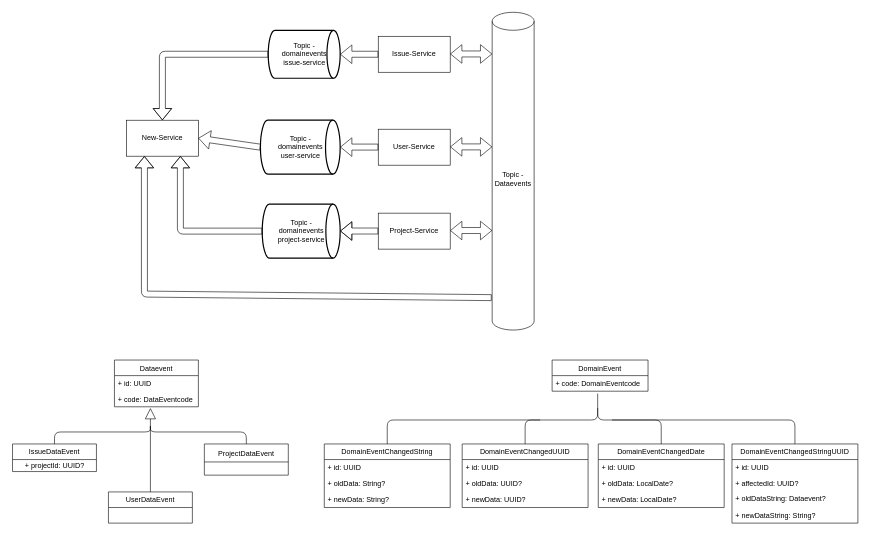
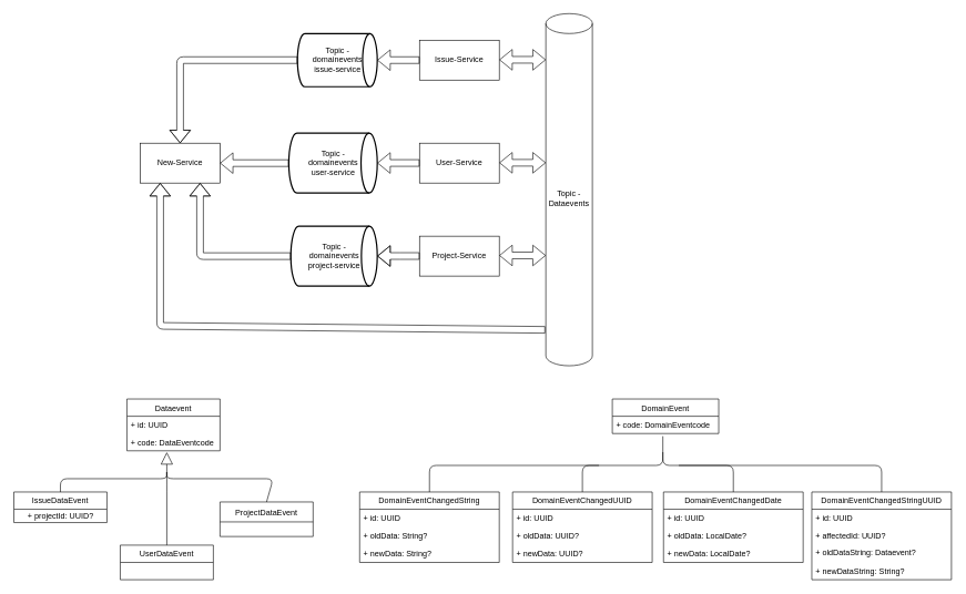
  <mxCell id="0" />
  <mxCell id="1" parent="0" />
  <mxCell id="2" value="Issue-Service" style="rounded=0;whiteSpace=wrap;html=1;" vertex="1" parent="1"><mxGeometry x="630" y="60" width="120" height="60" as="geometry" /></mxCell>
- <mxCell id="3" value="New-Service" style="rounded=0;whiteSpace=wrap;html=1;" vertex="1" parent="1"><mxGeometry x="210" y="200" width="120" height="60" as="geometry" /></mxCell>
+ <mxCell id="3" value="New-Service" style="rounded=0;whiteSpace=wrap;html=1;" vertex="1" parent="1"><mxGeometry x="210" y="215" width="120" height="60" as="geometry" /></mxCell>
  <mxCell id="4" value="Project-Service" style="rounded=0;whiteSpace=wrap;html=1;" vertex="1" parent="1"><mxGeometry x="630" y="355" width="120" height="60" as="geometry" /></mxCell>
  <mxCell id="5" value="User-Service" style="rounded=0;whiteSpace=wrap;html=1;" vertex="1" parent="1"><mxGeometry x="630" y="215" width="120" height="60" as="geometry" /></mxCell>
  <mxCell id="6" value="Topic - &lt;br&gt;domainevents&lt;br&gt;issue-service" style="strokeWidth=2;html=1;shape=mxgraph.flowchart.direct_data;whiteSpace=wrap;" vertex="1" parent="1"><mxGeometry x="446.5" y="50" width="120" height="80" as="geometry" /></mxCell>
  <mxCell id="7" value="Topic - &lt;br&gt;domainevents&lt;br&gt;project-service" style="strokeWidth=2;html=1;shape=mxgraph.flowchart.direct_data;whiteSpace=wrap;" vertex="1" parent="1"><mxGeometry x="436.5" y="340" width="130" height="90" as="geometry" /></mxCell>
  <mxCell id="8" value="Topic - &lt;br&gt;domainevents&lt;br&gt;user-service" style="strokeWidth=2;html=1;shape=mxgraph.flowchart.direct_data;whiteSpace=wrap;rotation=0;" vertex="1" parent="1"><mxGeometry x="433.5" y="200" width="133" height="90" as="geometry" /></mxCell>
  <mxCell id="9" value="Dataevent" style="swimlane;fontStyle=0;childLayout=stackLayout;horizontal=1;startSize=26;fillColor=none;horizontalStack=0;resizeParent=1;resizeParentMax=0;resizeLast=0;collapsible=1;marginBottom=0;" vertex="1" parent="1"><mxGeometry x="190" y="600" width="140" height="78" as="geometry" /></mxCell>
  <mxCell id="10" value="+ id: UUID" style="text;strokeColor=none;fillColor=none;align=left;verticalAlign=top;spacingLeft=4;spacingRight=4;overflow=hidden;rotatable=0;points=[[0,0.5],[1,0.5]];portConstraint=eastwest;" vertex="1" parent="9"><mxGeometry y="26" width="140" height="26" as="geometry" /></mxCell>
  <mxCell id="11" value="+ code: DataEventcode" style="text;strokeColor=none;fillColor=none;align=left;verticalAlign=top;spacingLeft=4;spacingRight=4;overflow=hidden;rotatable=0;points=[[0,0.5],[1,0.5]];portConstraint=eastwest;" vertex="1" parent="9"><mxGeometry y="52" width="140" height="26" as="geometry" /></mxCell>
  <mxCell id="12" value="IssueDataEvent" style="swimlane;fontStyle=0;childLayout=stackLayout;horizontal=1;startSize=26;fillColor=none;horizontalStack=0;resizeParent=1;resizeParentMax=0;resizeLast=0;collapsible=1;marginBottom=0;" vertex="1" parent="1"><mxGeometry x="20" y="740" width="140" height="46" as="geometry" /></mxCell>
  <mxCell id="13" value="+ projectId: UUID?" style="text;html=1;align=center;verticalAlign=middle;resizable=0;points=[];autosize=1;strokeColor=none;fontColor=none;" vertex="1" parent="12"><mxGeometry y="26" width="140" height="20" as="geometry" /></mxCell>
  <mxCell id="14" value="UserDataEvent" style="swimlane;fontStyle=0;childLayout=stackLayout;horizontal=1;startSize=26;fillColor=none;horizontalStack=0;resizeParent=1;resizeParentMax=0;resizeLast=0;collapsible=1;marginBottom=0;" vertex="1" parent="1"><mxGeometry x="180" y="820" width="140" height="52" as="geometry" /></mxCell>
- <mxCell id="15" value="ProjectDataEvent" style="swimlane;fontStyle=0;childLayout=stackLayout;horizontal=1;startSize=30;fillColor=none;horizontalStack=0;resizeParent=1;resizeParentMax=0;resizeLast=0;collapsible=1;marginBottom=0;" vertex="1" parent="1"><mxGeometry x="340" y="740" width="140" height="52" as="geometry" /></mxCell>
+ <mxCell id="15" value="ProjectDataEvent" style="swimlane;fontStyle=0;childLayout=stackLayout;horizontal=1;startSize=30;fillColor=none;horizontalStack=0;resizeParent=1;resizeParentMax=0;resizeLast=0;collapsible=1;marginBottom=0;" vertex="1" parent="1"><mxGeometry x="330" y="755" width="140" height="52" as="geometry" /></mxCell>
  <mxCell id="16" value="Extends" style="endArrow=block;endSize=16;endFill=0;html=1;exitX=0.5;exitY=0;exitDx=0;exitDy=0;noLabel=1;fontColor=none;" edge="1" parent="1" source="14"><mxGeometry x="1" y="-163" width="160" relative="1" as="geometry"><mxPoint x="430" y="660" as="sourcePoint" /><mxPoint x="250" y="680" as="targetPoint" /><Array as="points"><mxPoint x="250" y="730" /></Array><mxPoint x="56" y="-34" as="offset" /></mxGeometry></mxCell>
  <mxCell id="17" value="Topic -&lt;br&gt;Dataevents" style="shape=cylinder3;whiteSpace=wrap;html=1;boundedLbl=1;backgroundOutline=1;size=15;" vertex="1" parent="1"><mxGeometry x="820" y="20" width="70" height="530" as="geometry" /></mxCell>
  <mxCell id="18" value="" style="shape=flexArrow;endArrow=classic;html=1;exitX=0;exitY=0.5;exitDx=0;exitDy=0;exitPerimeter=0;entryX=1;entryY=0.5;entryDx=0;entryDy=0;" edge="1" parent="1" source="8" target="3"><mxGeometry width="50" height="50" relative="1" as="geometry"><mxPoint x="250" y="440" as="sourcePoint" /><mxPoint x="300" y="390" as="targetPoint" /></mxGeometry></mxCell>
  <mxCell id="19" value="" style="shape=flexArrow;endArrow=classic;html=1;exitX=0;exitY=0.5;exitDx=0;exitDy=0;exitPerimeter=0;entryX=0.5;entryY=0;entryDx=0;entryDy=0;" edge="1" parent="1" source="6" target="3"><mxGeometry width="50" height="50" relative="1" as="geometry"><mxPoint x="250" y="120" as="sourcePoint" /><mxPoint x="300" y="70" as="targetPoint" /><Array as="points"><mxPoint x="270" y="90" /></Array></mxGeometry></mxCell>
  <mxCell id="20" value="" style="shape=flexArrow;endArrow=classic;html=1;exitX=0;exitY=0.5;exitDx=0;exitDy=0;exitPerimeter=0;entryX=0.75;entryY=1;entryDx=0;entryDy=0;" edge="1" parent="1" source="7" target="3"><mxGeometry width="50" height="50" relative="1" as="geometry"><mxPoint x="270" y="430" as="sourcePoint" /><mxPoint x="260" y="380" as="targetPoint" /><Array as="points"><mxPoint x="300" y="385" /></Array></mxGeometry></mxCell>
  <mxCell id="21" value="" style="shape=flexArrow;endArrow=classic;html=1;exitX=-0.014;exitY=0.898;exitDx=0;exitDy=0;exitPerimeter=0;entryX=0.25;entryY=1;entryDx=0;entryDy=0;" edge="1" parent="1" source="17" target="3"><mxGeometry width="50" height="50" relative="1" as="geometry"><mxPoint x="450" y="570" as="sourcePoint" /><mxPoint x="210" y="520" as="targetPoint" /><Array as="points"><mxPoint x="240" y="490" /></Array></mxGeometry></mxCell>
  <mxCell id="22" value="" style="shape=flexArrow;endArrow=classic;startArrow=classic;html=1;exitX=1;exitY=0.5;exitDx=0;exitDy=0;" edge="1" parent="1"><mxGeometry width="100" height="100" relative="1" as="geometry"><mxPoint x="750" y="384" as="sourcePoint" /><mxPoint x="820" y="384" as="targetPoint" /></mxGeometry></mxCell>
  <mxCell id="23" value="" style="shape=flexArrow;endArrow=classic;startArrow=classic;html=1;exitX=1;exitY=0.5;exitDx=0;exitDy=0;" edge="1" parent="1"><mxGeometry width="100" height="100" relative="1" as="geometry"><mxPoint x="750" y="244.5" as="sourcePoint" /><mxPoint x="820" y="244.5" as="targetPoint" /></mxGeometry></mxCell>
  <mxCell id="24" value="" style="shape=flexArrow;endArrow=classic;startArrow=classic;html=1;exitX=1;exitY=0.5;exitDx=0;exitDy=0;" edge="1" parent="1"><mxGeometry width="100" height="100" relative="1" as="geometry"><mxPoint x="750" y="89.5" as="sourcePoint" /><mxPoint x="820" y="89.5" as="targetPoint" /></mxGeometry></mxCell>
  <mxCell id="25" value="" style="shape=flexArrow;endArrow=classic;html=1;exitX=0;exitY=0.5;exitDx=0;exitDy=0;entryX=1;entryY=0.5;entryDx=0;entryDy=0;entryPerimeter=0;" edge="1" parent="1" source="2" target="6"><mxGeometry width="50" height="50" relative="1" as="geometry"><mxPoint x="626.5" y="89.5" as="sourcePoint" /><mxPoint x="570" y="90" as="targetPoint" /></mxGeometry></mxCell>
  <mxCell id="26" value="" style="shape=flexArrow;endArrow=classic;html=1;exitX=0;exitY=0.5;exitDx=0;exitDy=0;entryX=1;entryY=0.5;entryDx=0;entryDy=0;entryPerimeter=0;" edge="1" parent="1"><mxGeometry width="50" height="50" relative="1" as="geometry"><mxPoint x="630" y="244.83" as="sourcePoint" /><mxPoint x="566.5" y="244.83" as="targetPoint" /></mxGeometry></mxCell>
  <mxCell id="27" value="" style="shape=flexArrow;endArrow=classic;html=1;exitX=0;exitY=0.5;exitDx=0;exitDy=0;entryX=1;entryY=0.5;entryDx=0;entryDy=0;entryPerimeter=0;" edge="1" parent="1"><mxGeometry width="50" height="50" relative="1" as="geometry"><mxPoint x="630" y="384.83" as="sourcePoint" /><mxPoint x="566.5" y="384.83" as="targetPoint" /><Array as="points"><mxPoint x="600" y="384.83" /></Array></mxGeometry></mxCell>
  <mxCell id="28" value="DomainEvent" style="swimlane;fontStyle=0;childLayout=stackLayout;horizontal=1;startSize=26;fillColor=none;horizontalStack=0;resizeParent=1;resizeParentMax=0;resizeLast=0;collapsible=1;marginBottom=0;" vertex="1" parent="1"><mxGeometry x="920" y="600" width="160" height="52" as="geometry" /></mxCell>
  <mxCell id="29" value="+ code: DomainEventcode" style="text;strokeColor=none;fillColor=none;align=left;verticalAlign=top;spacingLeft=4;spacingRight=4;overflow=hidden;rotatable=0;points=[[0,0.5],[1,0.5]];portConstraint=eastwest;" vertex="1" parent="28"><mxGeometry y="26" width="160" height="26" as="geometry" /></mxCell>
  <mxCell id="30" value="DomainEventChangedString" style="swimlane;fontStyle=0;childLayout=stackLayout;horizontal=1;startSize=26;fillColor=none;horizontalStack=0;resizeParent=1;resizeParentMax=0;resizeLast=0;collapsible=1;marginBottom=0;" vertex="1" parent="1"><mxGeometry x="540" y="740" width="210" height="106" as="geometry" /></mxCell>
  <mxCell id="31" value="+ id: UUID" style="text;strokeColor=none;fillColor=none;align=left;verticalAlign=top;spacingLeft=4;spacingRight=4;overflow=hidden;rotatable=0;points=[[0,0.5],[1,0.5]];portConstraint=eastwest;" vertex="1" parent="30"><mxGeometry y="26" width="210" height="26" as="geometry" /></mxCell>
  <mxCell id="32" value="+ oldData: String?" style="text;strokeColor=none;fillColor=none;align=left;verticalAlign=top;spacingLeft=4;spacingRight=4;overflow=hidden;rotatable=0;points=[[0,0.5],[1,0.5]];portConstraint=eastwest;" vertex="1" parent="30"><mxGeometry y="52" width="210" height="28" as="geometry" /></mxCell>
  <mxCell id="33" value="+ newData: String?" style="text;strokeColor=none;fillColor=none;align=left;verticalAlign=top;spacingLeft=4;spacingRight=4;overflow=hidden;rotatable=0;points=[[0,0.5],[1,0.5]];portConstraint=eastwest;" vertex="1" parent="30"><mxGeometry y="80" width="210" height="26" as="geometry" /></mxCell>
  <mxCell id="34" value="DomainEventChangedUUID" style="swimlane;fontStyle=0;childLayout=stackLayout;horizontal=1;startSize=26;fillColor=none;horizontalStack=0;resizeParent=1;resizeParentMax=0;resizeLast=0;collapsible=1;marginBottom=0;" vertex="1" parent="1"><mxGeometry x="770" y="740" width="210" height="106" as="geometry" /></mxCell>
  <mxCell id="35" value="+ id: UUID" style="text;strokeColor=none;fillColor=none;align=left;verticalAlign=top;spacingLeft=4;spacingRight=4;overflow=hidden;rotatable=0;points=[[0,0.5],[1,0.5]];portConstraint=eastwest;" vertex="1" parent="34"><mxGeometry y="26" width="210" height="26" as="geometry" /></mxCell>
  <mxCell id="36" value="+ oldData: UUID?" style="text;strokeColor=none;fillColor=none;align=left;verticalAlign=top;spacingLeft=4;spacingRight=4;overflow=hidden;rotatable=0;points=[[0,0.5],[1,0.5]];portConstraint=eastwest;" vertex="1" parent="34"><mxGeometry y="52" width="210" height="28" as="geometry" /></mxCell>
  <mxCell id="37" value="+ newData: UUID?" style="text;strokeColor=none;fillColor=none;align=left;verticalAlign=top;spacingLeft=4;spacingRight=4;overflow=hidden;rotatable=0;points=[[0,0.5],[1,0.5]];portConstraint=eastwest;" vertex="1" parent="34"><mxGeometry y="80" width="210" height="26" as="geometry" /></mxCell>
  <mxCell id="38" value="DomainEventChangedDate" style="swimlane;fontStyle=0;childLayout=stackLayout;horizontal=1;startSize=26;fillColor=none;horizontalStack=0;resizeParent=1;resizeParentMax=0;resizeLast=0;collapsible=1;marginBottom=0;" vertex="1" parent="1"><mxGeometry x="997" y="740" width="210" height="106" as="geometry" /></mxCell>
  <mxCell id="39" value="+ id: UUID" style="text;strokeColor=none;fillColor=none;align=left;verticalAlign=top;spacingLeft=4;spacingRight=4;overflow=hidden;rotatable=0;points=[[0,0.5],[1,0.5]];portConstraint=eastwest;" vertex="1" parent="38"><mxGeometry y="26" width="210" height="26" as="geometry" /></mxCell>
  <mxCell id="40" value="+ oldData: LocalDate?" style="text;strokeColor=none;fillColor=none;align=left;verticalAlign=top;spacingLeft=4;spacingRight=4;overflow=hidden;rotatable=0;points=[[0,0.5],[1,0.5]];portConstraint=eastwest;" vertex="1" parent="38"><mxGeometry y="52" width="210" height="28" as="geometry" /></mxCell>
  <mxCell id="41" value="+ newData: LocalDate?" style="text;strokeColor=none;fillColor=none;align=left;verticalAlign=top;spacingLeft=4;spacingRight=4;overflow=hidden;rotatable=0;points=[[0,0.5],[1,0.5]];portConstraint=eastwest;" vertex="1" parent="38"><mxGeometry y="80" width="210" height="26" as="geometry" /></mxCell>
  <mxCell id="42" value="DomainEventChangedStringUUID" style="swimlane;fontStyle=0;childLayout=stackLayout;horizontal=1;startSize=26;fillColor=none;horizontalStack=0;resizeParent=1;resizeParentMax=0;resizeLast=0;collapsible=1;marginBottom=0;" vertex="1" parent="1"><mxGeometry x="1220" y="740" width="210" height="132" as="geometry" /></mxCell>
  <mxCell id="43" value="+ id: UUID" style="text;strokeColor=none;fillColor=none;align=left;verticalAlign=top;spacingLeft=4;spacingRight=4;overflow=hidden;rotatable=0;points=[[0,0.5],[1,0.5]];portConstraint=eastwest;" vertex="1" parent="42"><mxGeometry y="26" width="210" height="26" as="geometry" /></mxCell>
  <mxCell id="44" value="+ affectedId: UUID?" style="text;strokeColor=none;fillColor=none;align=left;verticalAlign=top;spacingLeft=4;spacingRight=4;overflow=hidden;rotatable=0;points=[[0,0.5],[1,0.5]];portConstraint=eastwest;" vertex="1" parent="42"><mxGeometry y="52" width="210" height="26" as="geometry" /></mxCell>
  <mxCell id="45" value="+ oldDataString: Dataevent?" style="text;strokeColor=none;fillColor=none;align=left;verticalAlign=top;spacingLeft=4;spacingRight=4;overflow=hidden;rotatable=0;points=[[0,0.5],[1,0.5]];portConstraint=eastwest;" vertex="1" parent="42"><mxGeometry y="78" width="210" height="28" as="geometry" /></mxCell>
  <mxCell id="46" value="+ newDataString: String?" style="text;strokeColor=none;fillColor=none;align=left;verticalAlign=top;spacingLeft=4;spacingRight=4;overflow=hidden;rotatable=0;points=[[0,0.5],[1,0.5]];portConstraint=eastwest;" vertex="1" parent="42"><mxGeometry y="106" width="210" height="26" as="geometry" /></mxCell>
  <mxCell id="47" value="Extends" style="endArrow=none;endSize=16;endFill=0;html=1;exitX=0.5;exitY=0;exitDx=0;exitDy=0;noLabel=1;fontColor=none;entryX=0.475;entryY=1.154;entryDx=0;entryDy=0;entryPerimeter=0;" edge="1" parent="1" source="30" target="29"><mxGeometry x="1" y="-163" width="160" relative="1" as="geometry"><mxPoint x="640" y="707" as="sourcePoint" /><mxPoint x="1190" y="690" as="targetPoint" /><Array as="points"><mxPoint x="645" y="700" /><mxPoint x="996" y="700" /></Array><mxPoint x="56" y="-34" as="offset" /></mxGeometry></mxCell>
  <mxCell id="48" value="" style="endArrow=none;html=1;exitX=0.5;exitY=0;exitDx=0;exitDy=0;" edge="1" parent="1" source="34"><mxGeometry width="50" height="50" relative="1" as="geometry"><mxPoint x="670" y="740" as="sourcePoint" /><mxPoint x="900" y="700" as="targetPoint" /><Array as="points"><mxPoint x="875" y="700" /></Array></mxGeometry></mxCell>
  <mxCell id="49" value="" style="endArrow=none;html=1;exitX=0.5;exitY=0;exitDx=0;exitDy=0;" edge="1" parent="1" source="42"><mxGeometry width="50" height="50" relative="1" as="geometry"><mxPoint x="1321" y="740" as="sourcePoint" /><mxPoint x="996" y="680" as="targetPoint" /><Array as="points"><mxPoint x="1325" y="700" /><mxPoint x="996" y="700" /></Array></mxGeometry></mxCell>
  <mxCell id="50" value="" style="endArrow=none;html=1;exitX=0.5;exitY=0;exitDx=0;exitDy=0;" edge="1" parent="1" source="38"><mxGeometry width="50" height="50" relative="1" as="geometry"><mxPoint x="1140" y="700" as="sourcePoint" /><mxPoint x="1020" y="700" as="targetPoint" /><Array as="points"><mxPoint x="1102" y="700" /></Array></mxGeometry></mxCell>
  <mxCell id="51" value="" style="endArrow=none;html=1;exitX=0.5;exitY=0;exitDx=0;exitDy=0;" edge="1" parent="1" source="12"><mxGeometry width="50" height="50" relative="1" as="geometry"><mxPoint x="70" y="700" as="sourcePoint" /><mxPoint x="250" y="710" as="targetPoint" /><Array as="points"><mxPoint x="90" y="720" /><mxPoint x="250" y="720" /></Array></mxGeometry></mxCell>
  <mxCell id="52" value="" style="endArrow=none;html=1;exitX=0.5;exitY=0;exitDx=0;exitDy=0;" edge="1" parent="1" source="15"><mxGeometry width="50" height="50" relative="1" as="geometry"><mxPoint x="450" y="710" as="sourcePoint" /><mxPoint x="250" y="710" as="targetPoint" /><Array as="points"><mxPoint x="410" y="720" /><mxPoint x="250" y="720" /></Array></mxGeometry></mxCell>
